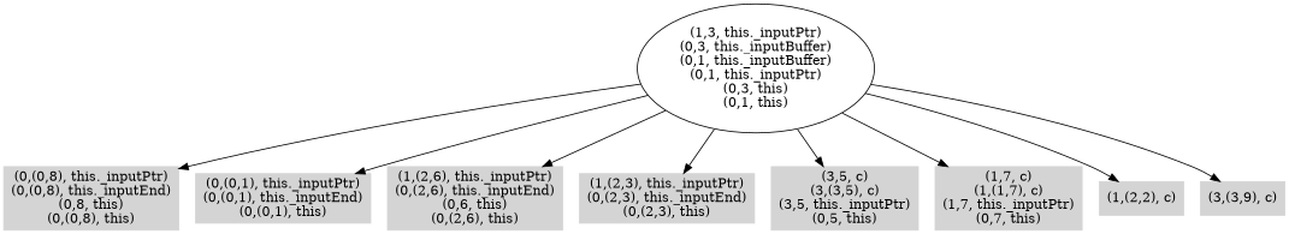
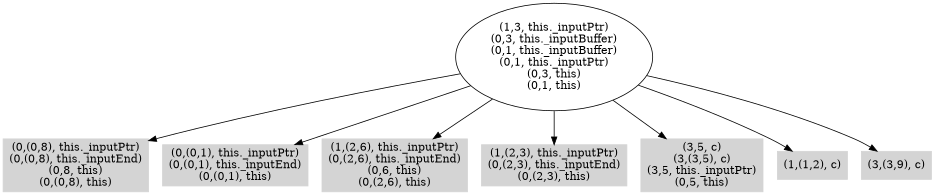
  digraph {
    node [color=".0 .0 .83" shape=box style=filled]
    n1 [label="(0,(0,8), this._inputPtr)\n(0,(0,8), this._inputEnd)\n(0,8, this)\n(0,(0,8), this)"]
    n2 [label="(0,(0,1), this._inputPtr)\n(0,(0,1), this._inputEnd)\n(0,(0,1), this)"]
    n3 [label="(1,(2,6), this._inputPtr)\n(0,(2,6), this._inputEnd)\n(0,6, this)\n(0,(2,6), this)"]
    n4 [label="(1,(2,3), this._inputPtr)\n(0,(2,3), this._inputEnd)\n(0,(2,3), this)"]
    n5 [label="(3,5, c)\n(3,(3,5), c)\n(3,5, this._inputPtr)\n(0,5, this)"]
-   n6 [label="(1,7, c)\n(1,(1,7), c)\n(1,7, this._inputPtr)\n(0,7, this)"]
-   n7 [label="(1,(2,2), c)"]
+   n7 [label="(1,(1,2), c)"]
    n8 [label="(3,(3,9), c)"]
    n9 [label="(1,3, this._inputPtr)\n(0,3, this._inputBuffer)\n(0,1, this._inputBuffer)\n(0,1, this._inputPtr)\n(0,3, this)\n(0,1, this)" color="" shape="" style=""]
    n9 -> n1
    n9 -> n2
    n9 -> n3
    n9 -> n4
    n9 -> n5
-   n9 -> n6
    n9 -> n7
    n9 -> n8
  }
